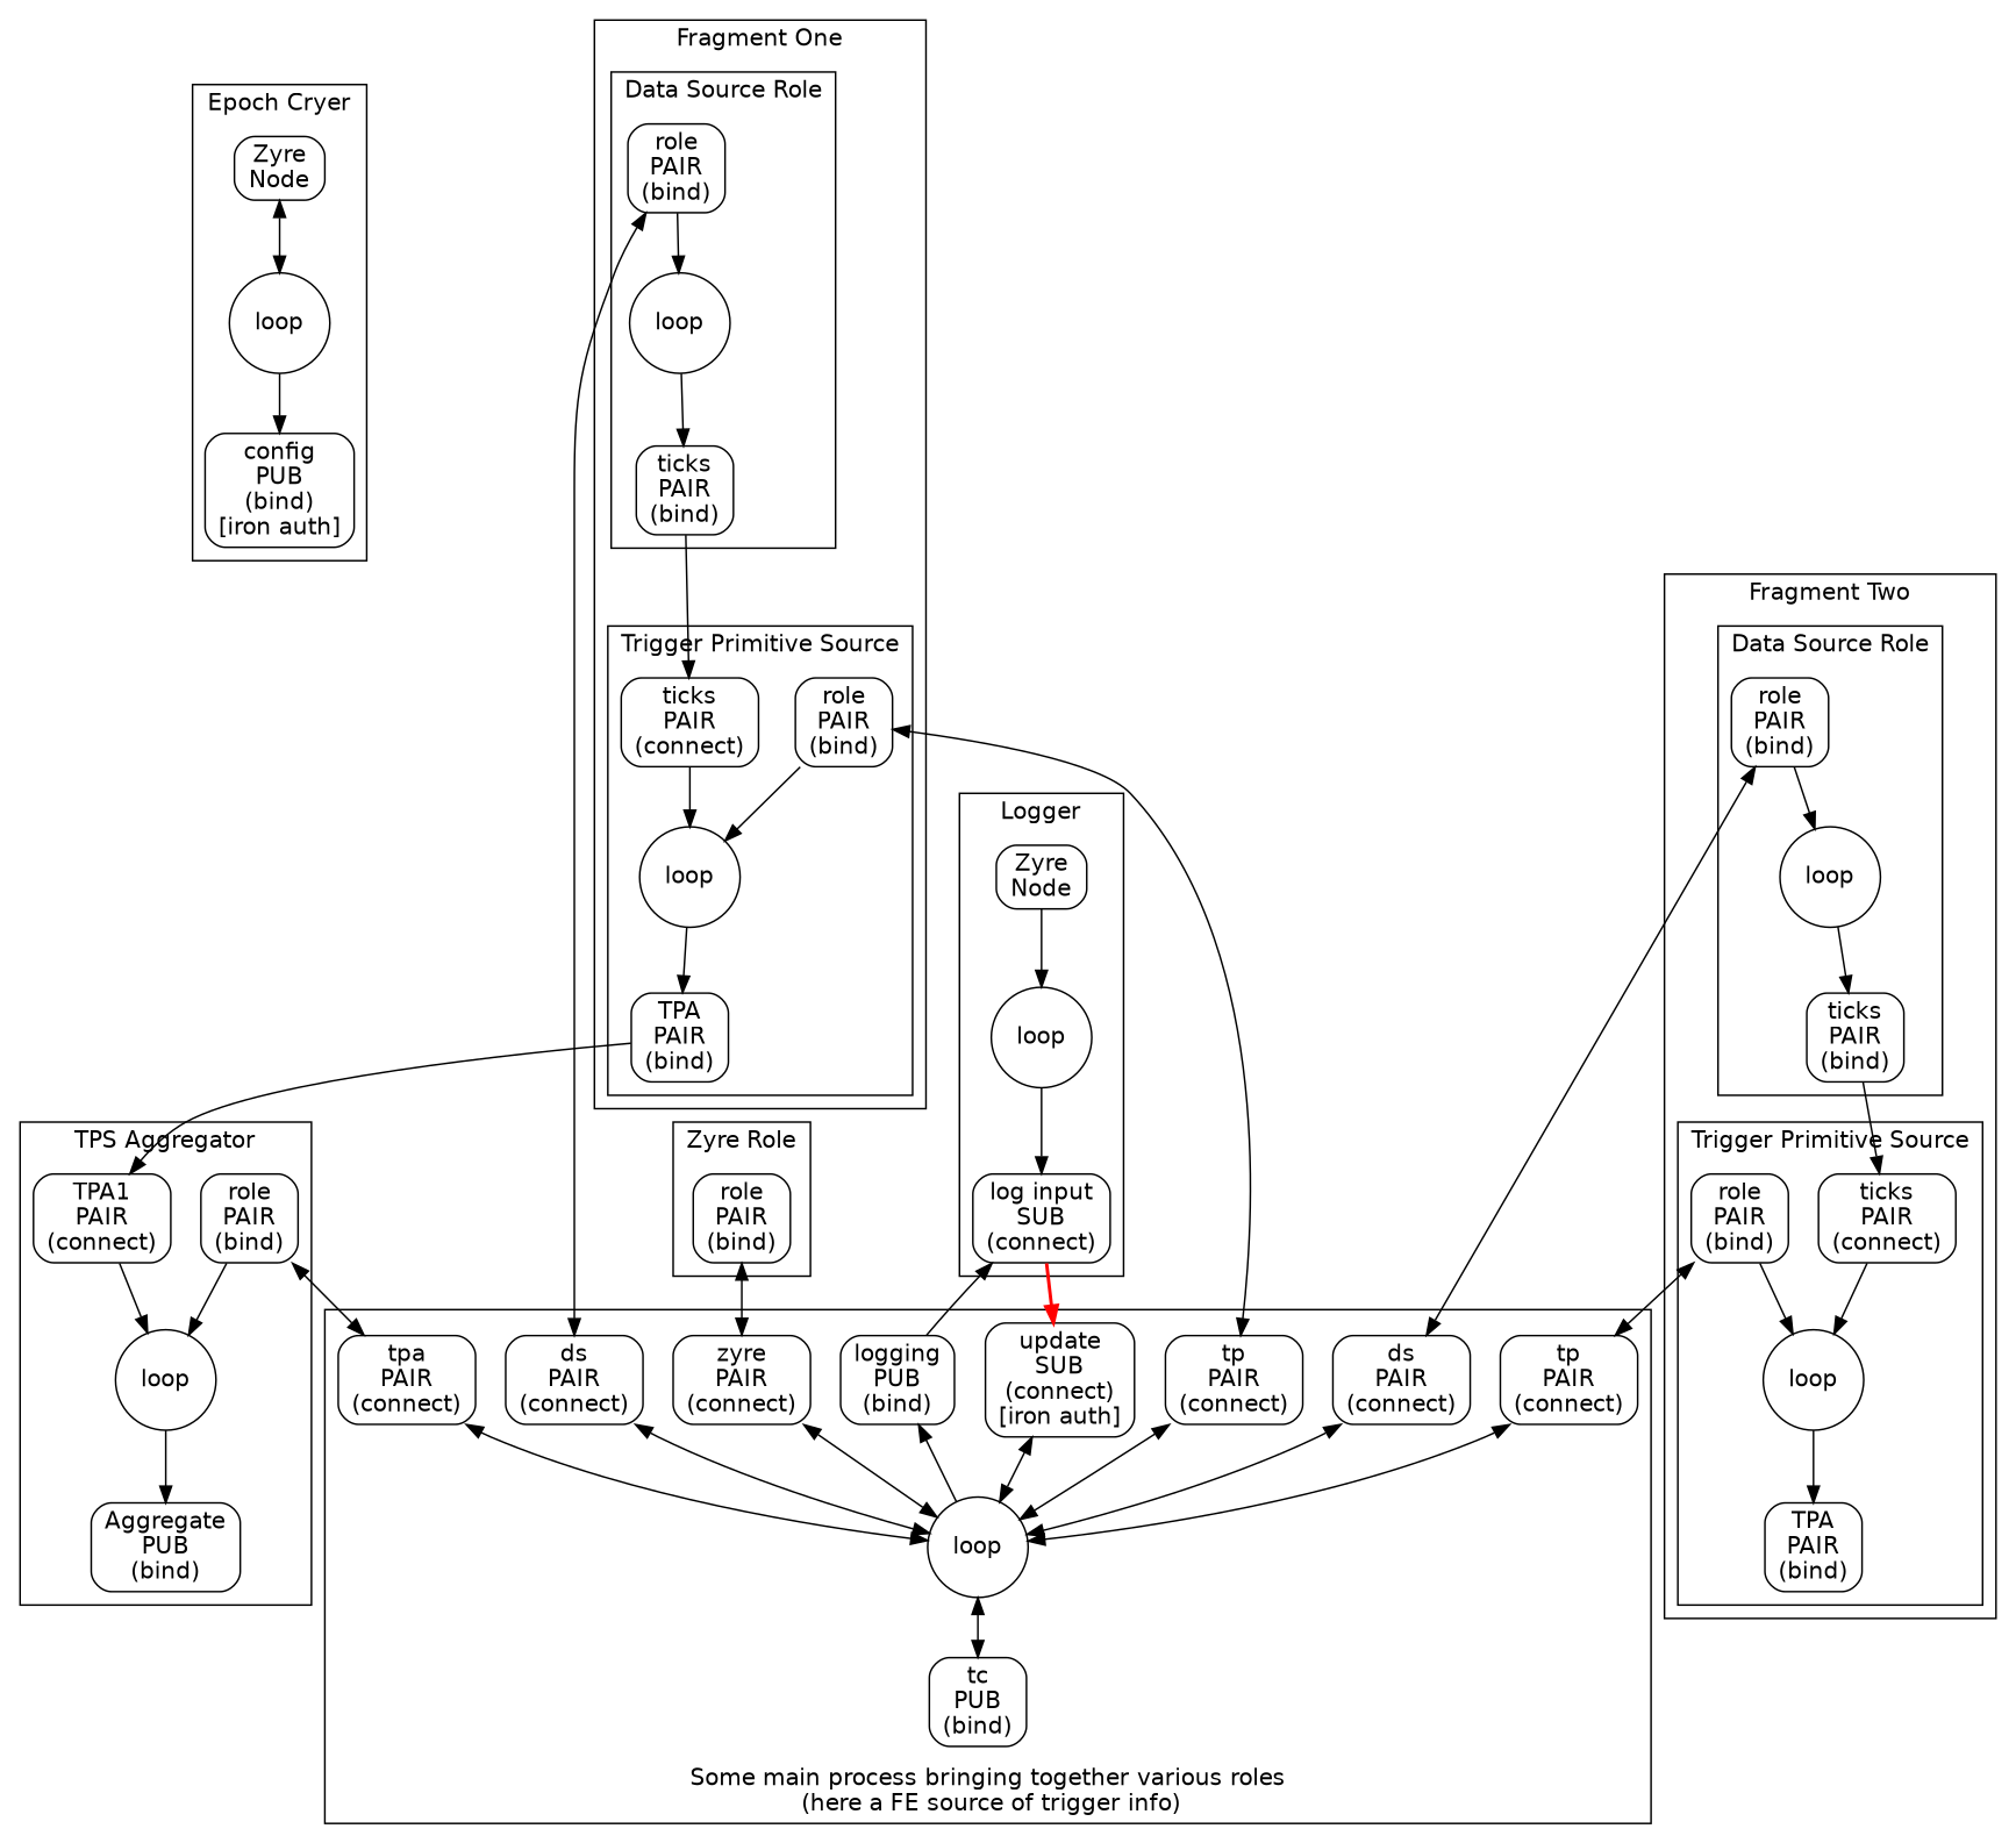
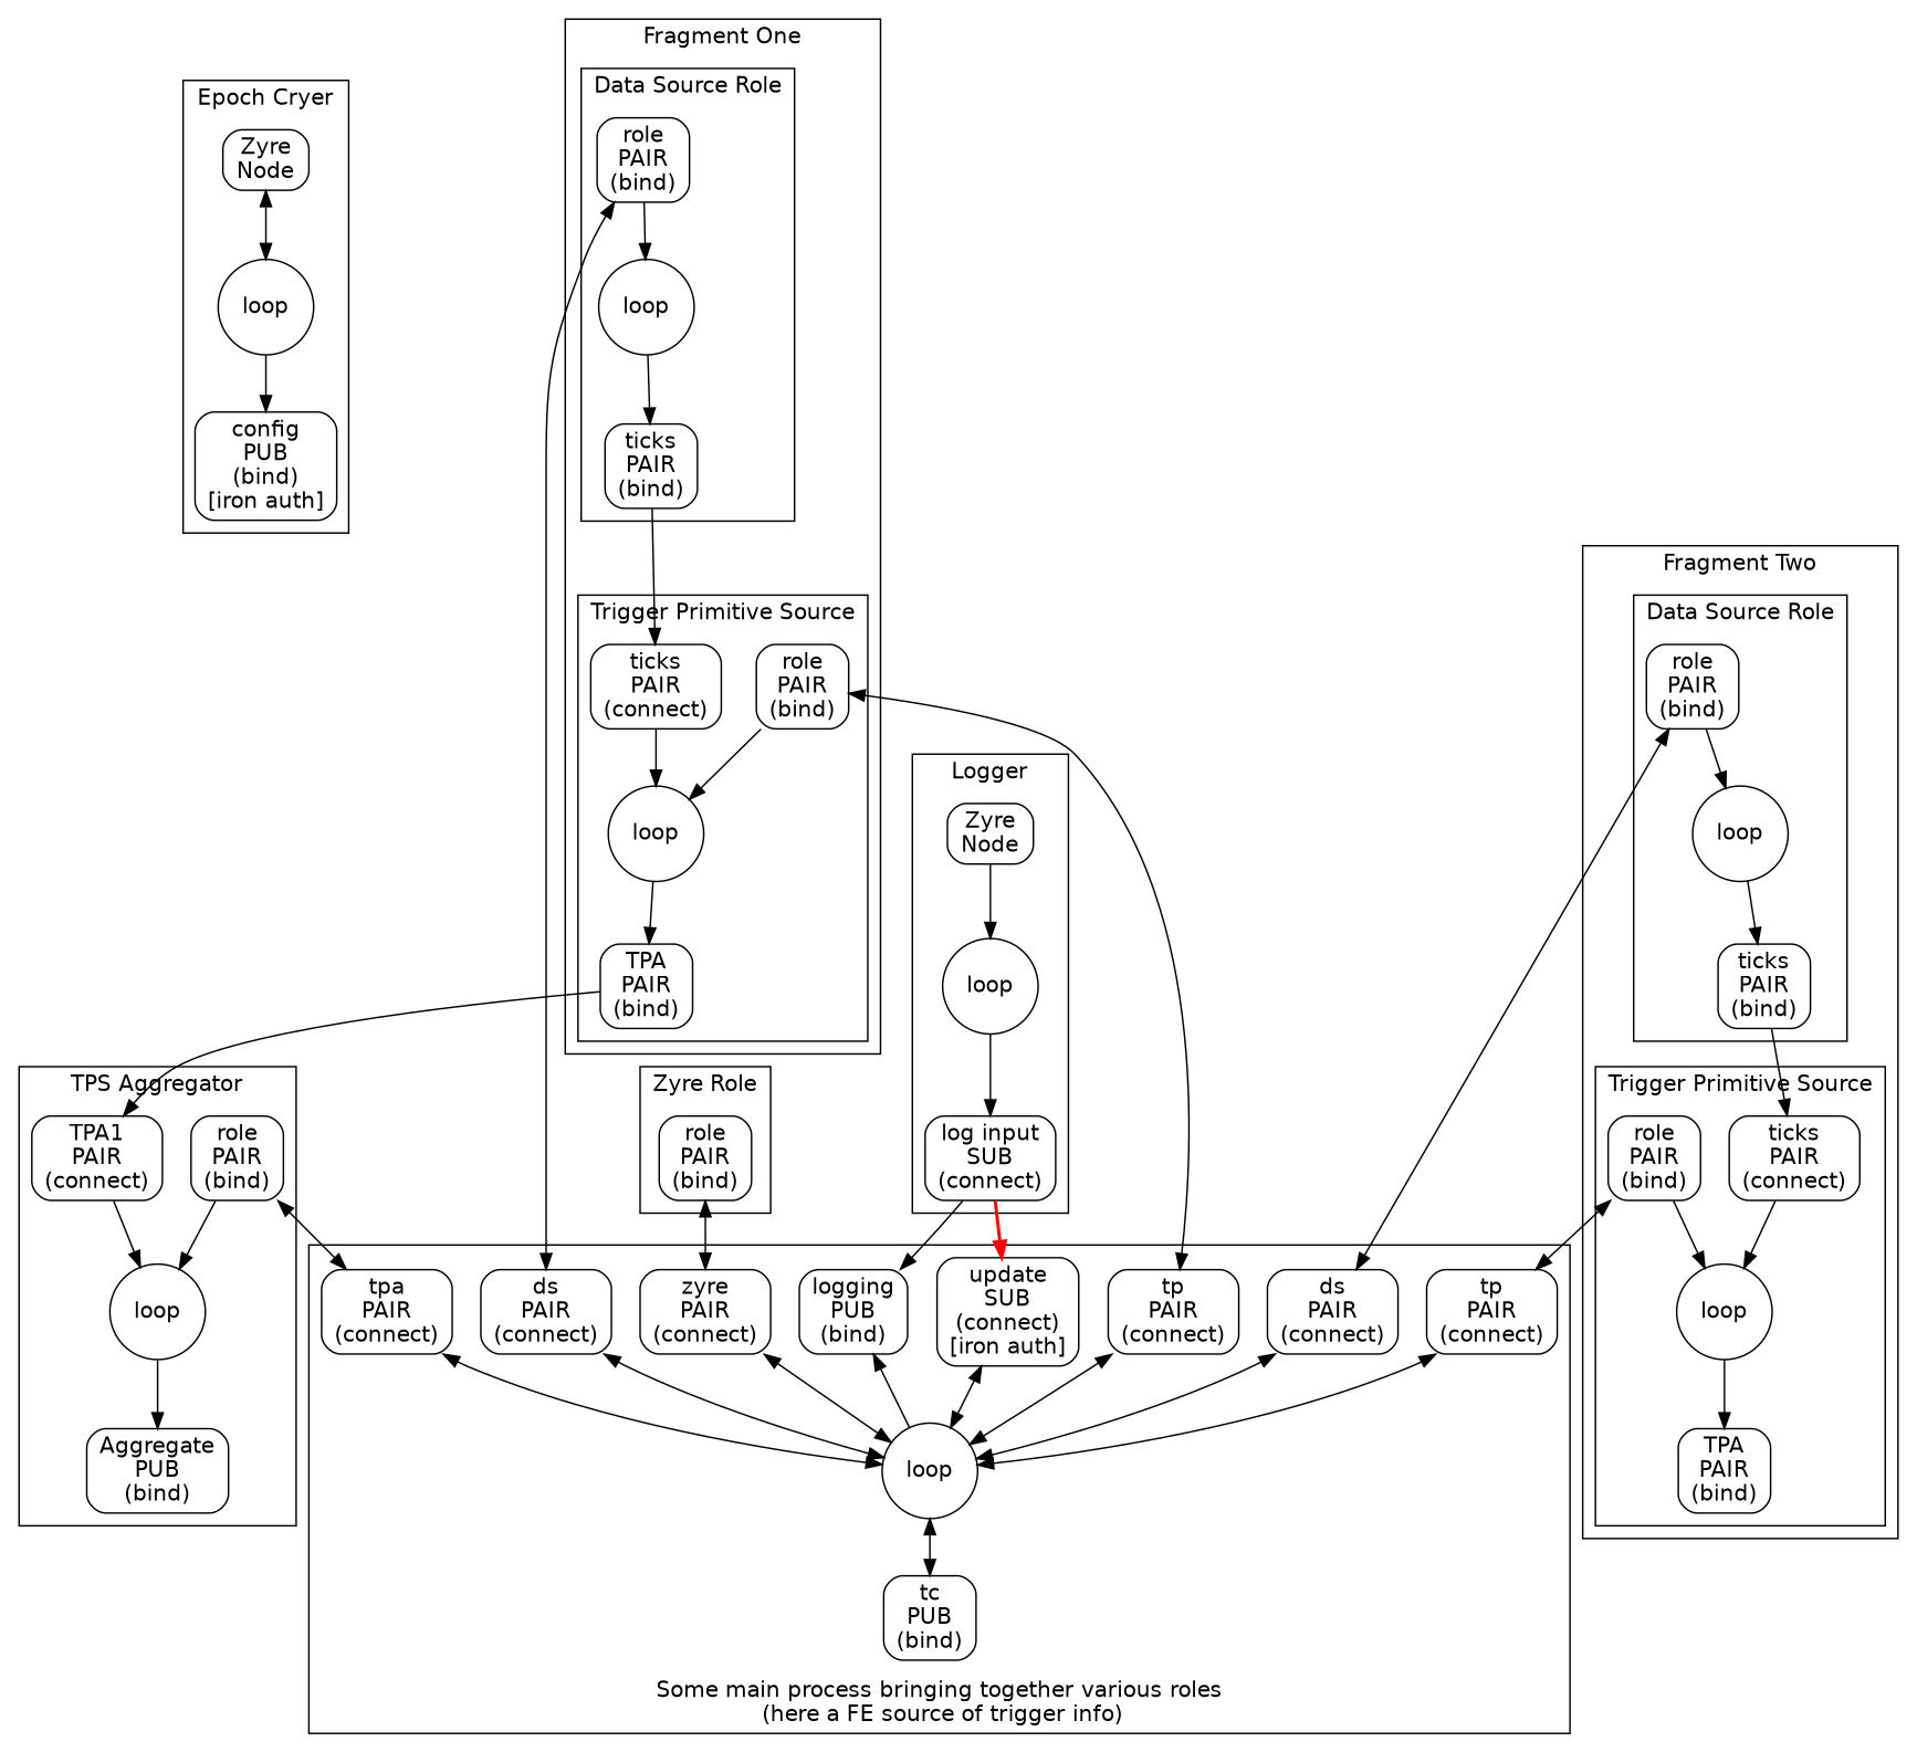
  digraph {
    fontname="DejaVu Sans"
    node [fontname="DejaVu Sans" shape=box style=rounded]
    edge [fontname="DejaVu Sans"]
    n1 [label="Zyre\nNode"]
    n2 [label=loop shape=circle]
    n3 [label="config\nPUB\n(bind)\n[iron auth]"]
    n4 [label="role\nPAIR\n(bind)"]
    n5 [label="role\nPAIR\n(bind)"]
    n6 [label=loop shape=circle]
    n7 [label="ticks\nPAIR\n(bind)"]
    n8 [label="role\nPAIR\n(bind)"]
    n9 [label=loop shape=circle]
    n10 [label="ticks\nPAIR\n(connect)"]
    n11 [label="TPA\nPAIR\n(bind)"]
    n12 [label="role\nPAIR\n(bind)"]
    n13 [label=loop shape=circle]
    n14 [label="ticks\nPAIR\n(bind)"]
    n15 [label="role\nPAIR\n(bind)"]
    n16 [label=loop shape=circle]
    n17 [label="ticks\nPAIR\n(connect)"]
    n18 [label="TPA\nPAIR\n(bind)"]
    n19 [label="role\nPAIR\n(bind)"]
    n20 [label=loop shape=circle]
    n21 [label="TPA1\nPAIR\n(connect)"]
    n22 [label="Aggregate\nPUB\n(bind)"]
    n23 [label="zyre\nPAIR\n(connect)"]
    n24 [label=loop shape=circle]
    n25 [label="tp\nPAIR\n(connect)"]
    n26 [label="tp\nPAIR\n(connect)"]
    n27 [label="ds\nPAIR\n(connect)"]
    n28 [label="ds\nPAIR\n(connect)"]
    n29 [label="tpa\nPAIR\n(connect)"]
    n30 [label="update\nSUB\n(connect)\n[iron auth]"]
    n31 [label="logging\nPUB\n(bind)"]
    n32 [label="tc\nPUB\n(bind)"]
    n33 [label="Zyre\nNode"]
    n34 [label=loop shape=circle]
    n35 [label="log input\nSUB\n(connect)"]
    subgraph cluster_1 {
      label="Epoch Cryer"
      n1
      n2
      n3
    }
    subgraph cluster_2 {
      label="Zyre Role"
      n4
    }
    subgraph cluster_3 {
      label="Fragment One"
      subgraph cluster_4 {
        label="Data Source Role"
        n5
        n6
        n7
      }
      subgraph cluster_5 {
        label="Trigger Primitive Source"
        n8
        n9
        n10
        n11
      }
    }
    subgraph cluster_6 {
      label="Fragment Two"
      subgraph cluster_7 {
        label="Data Source Role"
        n12
        n13
        n14
      }
      subgraph cluster_8 {
        label="Trigger Primitive Source"
        n15
        n16
        n17
        n18
      }
    }
    subgraph cluster_9 {
      label="TPS Aggregator"
      n19
      n20
      n21
      n22
    }
    subgraph cluster_10 {
      label="Some main process bringing together various roles\n (here a FE source of trigger info)"
      labelloc=bottom
      n23
      n24
      n25
      n26
      n27
      n28
      n29
      n30
      n31
      n32
    }
    subgraph cluster_11 {
      label=Logger
      n33
      n34
      n35
    }
    n1 -> n2 [dir=both]
    n2 -> n3
    n4 -> n23 [dir=both]
    n5 -> n6
    n5 -> n27 [dir=both]
    n6 -> n7
    n7 -> n10
    n8 -> n9
    n8 -> n25 [dir=both]
    n9 -> n11
    n10 -> n9
    n11 -> n21
    n12 -> n13
    n12 -> n28 [dir=both]
    n13 -> n14
    n14 -> n17
    n15 -> n16
    n15 -> n26 [dir=both]
    n16 -> n18
    n17 -> n16
    n19 -> n20
    n19 -> n29 [dir=both]
    n20 -> n22
    n21 -> n20
    n23 -> n24 [dir=both]
    n24 -> n32 [dir=both]
    n25 -> n24 [dir=both]
    n26 -> n24 [dir=both]
    n27 -> n24 [dir=both]
    n28 -> n24 [dir=both]
    n29 -> n24 [dir=both]
    n30 -> n24 [dir=both]
    n31 -> n24 [dir=back]
    n33 -> n34
    n34 -> n35
    n35 -> n30 [color=red penwidth=2]
-   n35 -> n31 [dir=back]
+   n31 -> n35 [dir=back]
  }
